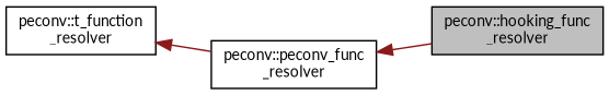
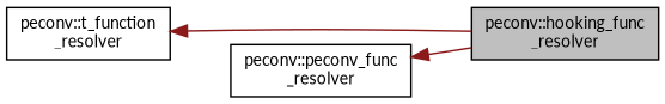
  digraph {
    fontname=Lato
    rankdir=LR
    node [color=black fillcolor=white fontname=Lato fontsize=10 shape=record style=filled]
    edge [color=firebrick4 dir=back fontname=Lato fontsize=10 labelfontname=Helvetica labelfontsize=10 style=solid]
    n1 [fillcolor=grey75 fontcolor=black height=0.2 label="peconv::hooking_func\l_resolver" width=0.4]
    n2 [height=0.2 label="peconv::peconv_func\l_resolver" width=0.4]
    n3 [height=0.2 label="peconv::t_function\l_resolver" width=0.4]
    n2 -> n1
-   n3 -> n2
+   n3 -> n1
  }
